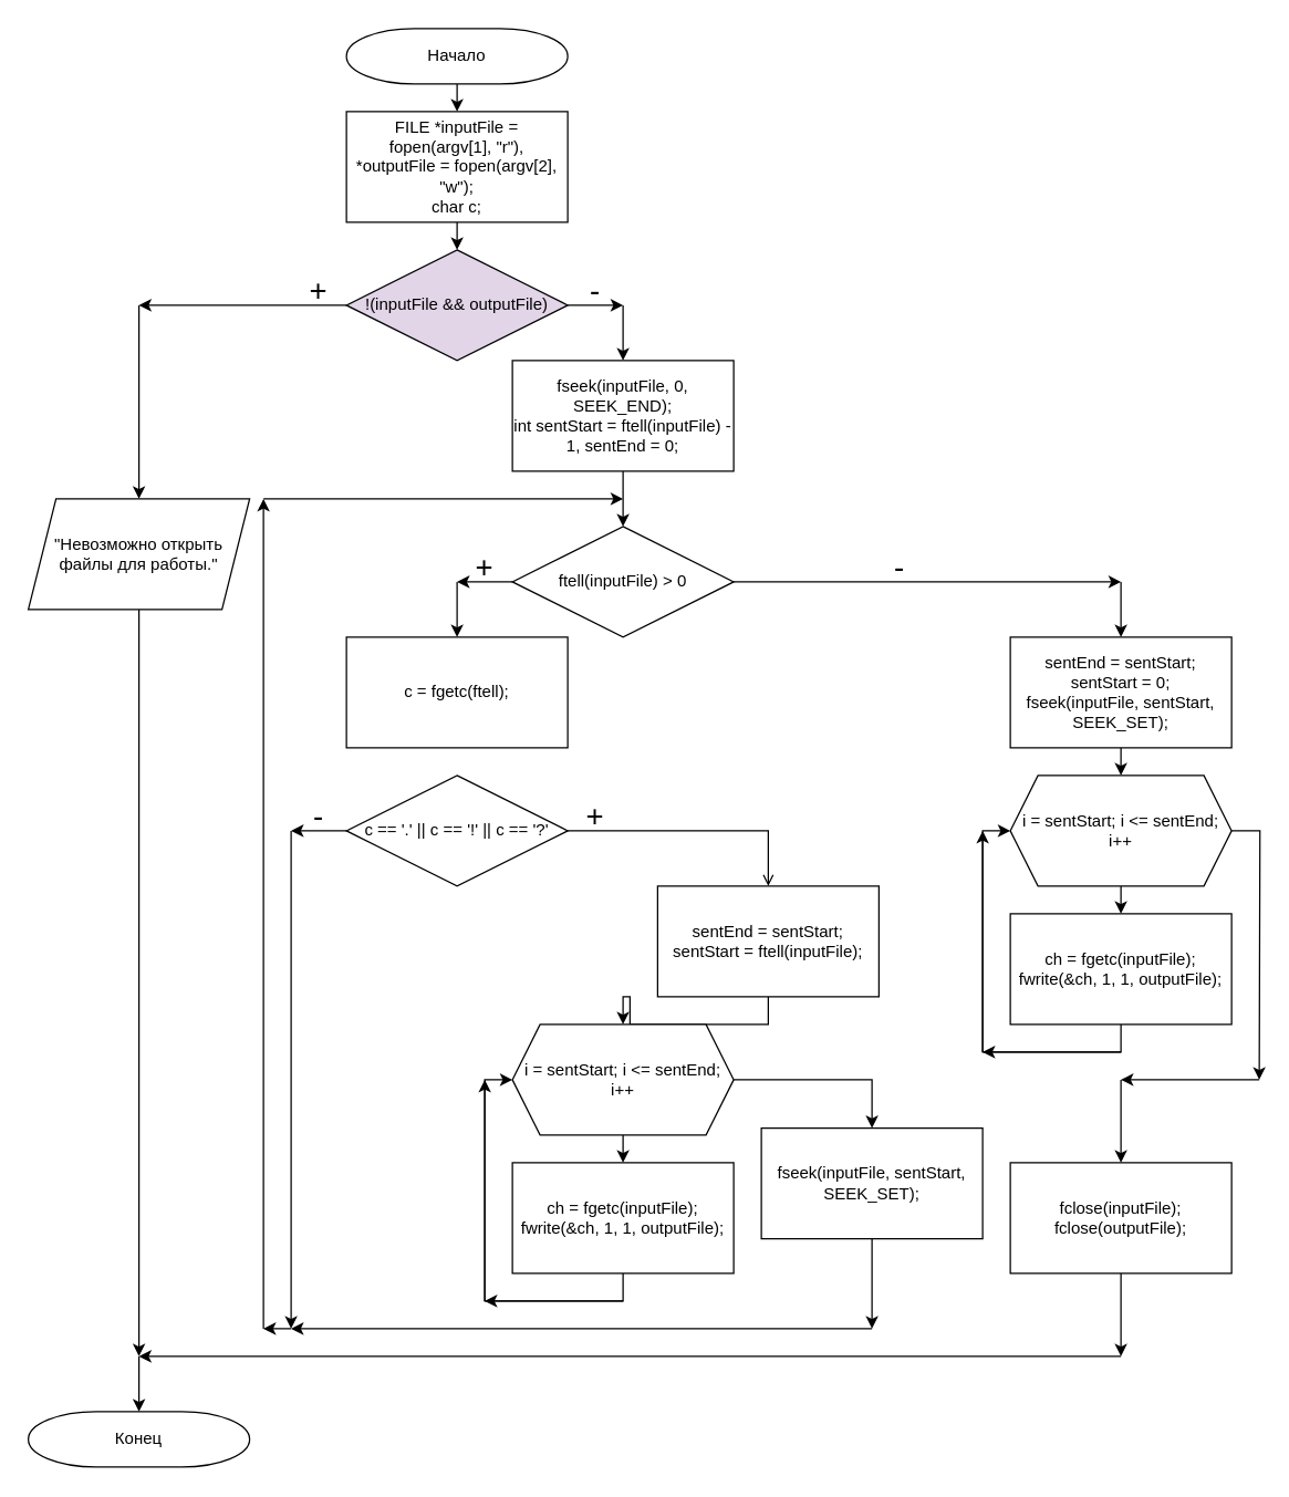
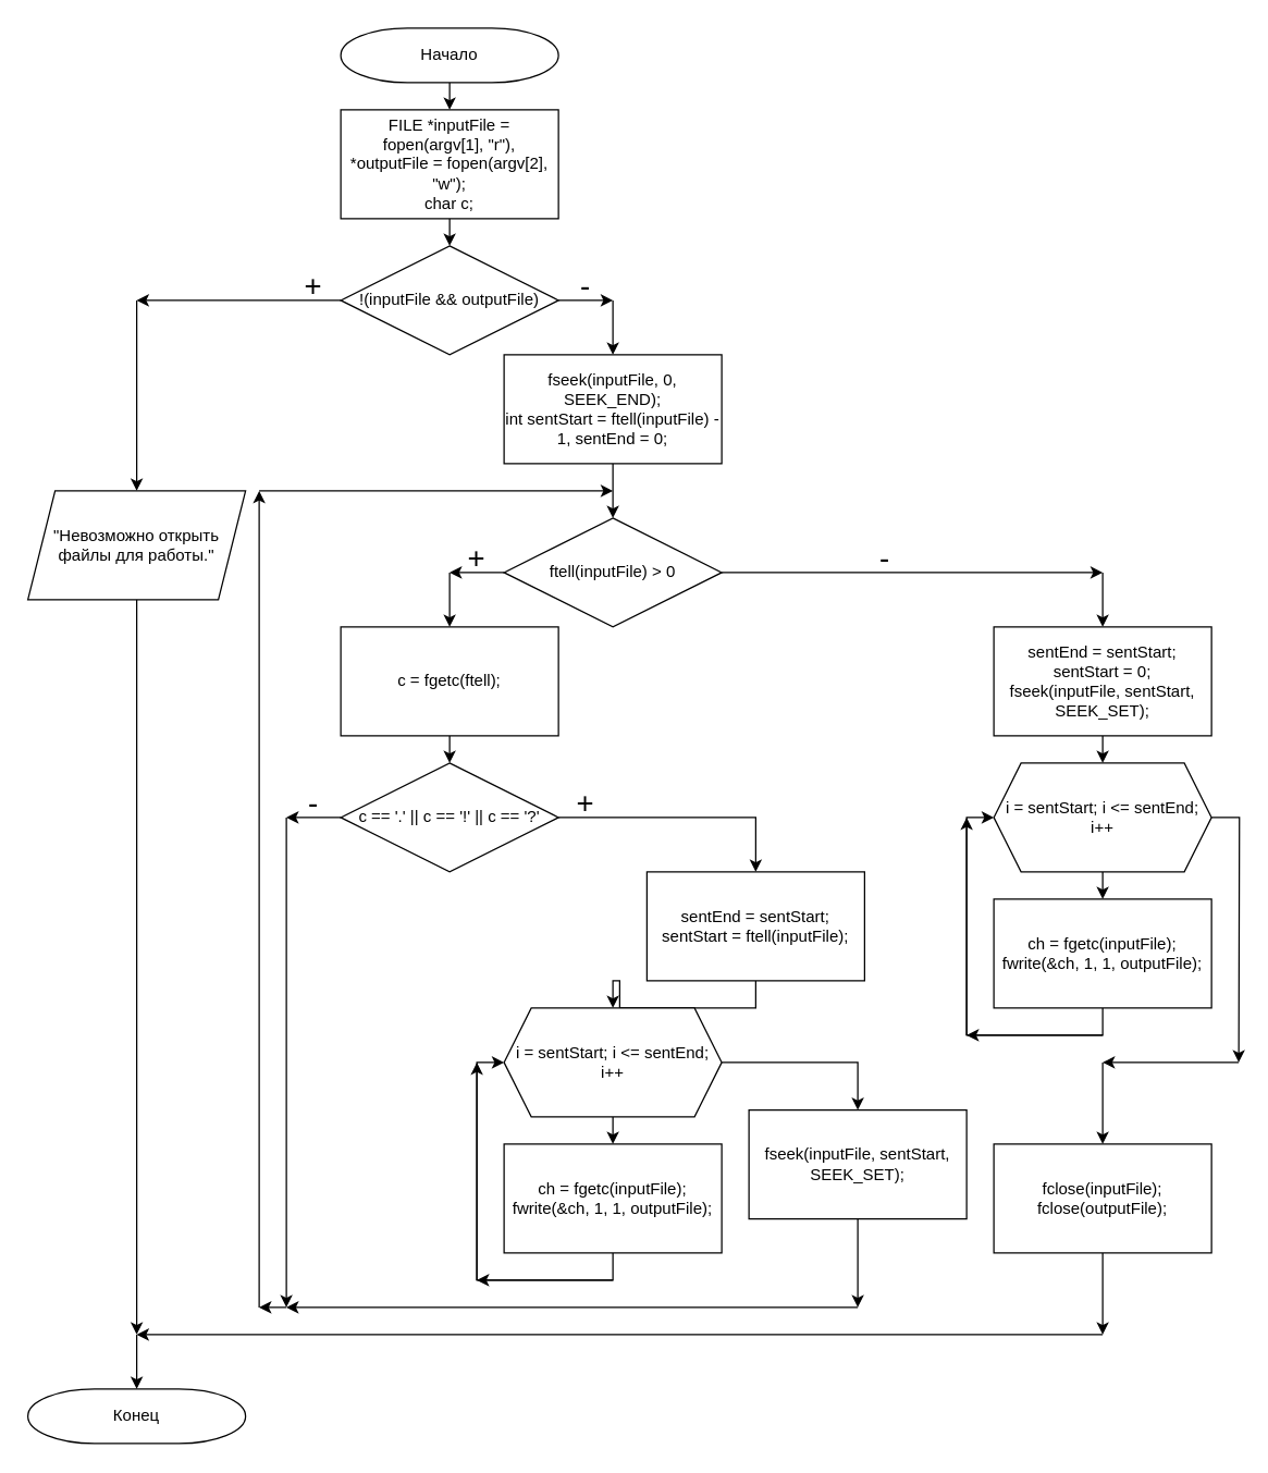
  <mxCell id="0" />
  <mxCell id="1" parent="0" />
  <mxCell id="2" style="edgeStyle=orthogonalEdgeStyle;rounded=0;orthogonalLoop=1;jettySize=auto;html=1;exitX=0.5;exitY=1;exitDx=0;exitDy=0;exitPerimeter=0;entryX=0.5;entryY=0;entryDx=0;entryDy=0;" parent="1" source="3" target="5" edge="1"><mxGeometry relative="1" as="geometry" /></mxCell>
  <mxCell id="3" value="Начало" style="strokeWidth=1;html=1;shape=mxgraph.flowchart.terminator;whiteSpace=wrap;perimeterSpacing=0;aspect=fixed;" parent="1" vertex="1"><mxGeometry x="250" width="160" height="40" as="geometry" y="20" /></mxCell>
  <mxCell id="4" style="edgeStyle=orthogonalEdgeStyle;rounded=0;orthogonalLoop=1;jettySize=auto;html=1;exitX=0.5;exitY=1;exitDx=0;exitDy=0;entryX=0.5;entryY=0;entryDx=0;entryDy=0;" parent="1" source="5" target="6" edge="1"><mxGeometry relative="1" as="geometry" /></mxCell>
  <mxCell id="5" value="&lt;div&gt;FILE *inputFile = fopen(argv[1], &quot;r&quot;),&lt;/div&gt;&lt;div&gt;&lt;span&gt;*outputFile = fopen(argv[2], &quot;w&quot;);&lt;/span&gt;&lt;/div&gt;&lt;div&gt;char c;&lt;/div&gt;" style="rounded=0;whiteSpace=wrap;html=1;" parent="1" vertex="1"><mxGeometry x="250" y="80" width="160" height="80" as="geometry" /></mxCell>
- <mxCell id="6" value="!(inputFile &amp;amp;&amp;amp; outputFile)" style="rhombus;whiteSpace=wrap;html=1;strokeWidth=1;fillColor=#e1d5e7;" parent="1" vertex="1"><mxGeometry x="250" y="180" width="160" height="80" as="geometry" /></mxCell>
+ <mxCell id="6" value="!(inputFile &amp;amp;&amp;amp; outputFile)" style="rhombus;whiteSpace=wrap;html=1;strokeWidth=1;" parent="1" vertex="1"><mxGeometry x="250" y="180" width="160" height="80" as="geometry" /></mxCell>
  <mxCell id="7" value="&quot;Невозможно открыть файлы для работы.&quot;" style="shape=parallelogram;perimeter=parallelogramPerimeter;whiteSpace=wrap;html=1;fixedSize=1;" parent="1" vertex="1"><mxGeometry x="20" y="360" width="160" height="80" as="geometry" /></mxCell>
  <mxCell id="8" value="" style="endArrow=classic;html=1;entryX=0.5;entryY=0;entryDx=0;entryDy=0;" parent="1" target="7" edge="1"><mxGeometry width="50" height="50" relative="1" as="geometry"><mxPoint y="220" as="sourcePoint" x="100" /><mxPoint x="600" y="150" as="targetPoint" /></mxGeometry></mxCell>
  <mxCell id="9" value="" style="endArrow=classic;html=1;exitX=0;exitY=0.5;exitDx=0;exitDy=0;" parent="1" source="6" edge="1"><mxGeometry width="50" height="50" relative="1" as="geometry"><mxPoint x="550" y="200" as="sourcePoint" /><mxPoint y="220" as="targetPoint" x="100" /></mxGeometry></mxCell>
  <mxCell id="10" value="" style="endArrow=classic;html=1;exitX=1;exitY=0.5;exitDx=0;exitDy=0;" parent="1" source="6" edge="1"><mxGeometry width="50" height="50" relative="1" as="geometry"><mxPoint x="550" y="200" as="sourcePoint" /><mxPoint x="450" y="220" as="targetPoint" /></mxGeometry></mxCell>
  <mxCell id="11" value="" style="endArrow=classic;html=1;entryX=0.5;entryY=0;entryDx=0;entryDy=0;" parent="1" target="17" edge="1"><mxGeometry width="50" height="50" relative="1" as="geometry"><mxPoint x="450" y="220" as="sourcePoint" /><mxPoint x="450" y="260" as="targetPoint" /></mxGeometry></mxCell>
  <mxCell id="12" value="&lt;font style=&quot;font-size: 22px&quot;&gt;+&lt;/font&gt;" style="text;html=1;strokeColor=none;fillColor=none;align=center;verticalAlign=middle;whiteSpace=wrap;rounded=0;" parent="1" vertex="1"><mxGeometry x="210" y="200" width="40" height="20" as="geometry" /></mxCell>
  <mxCell id="13" value="&lt;font style=&quot;font-size: 22px&quot;&gt;-&lt;/font&gt;" style="text;html=1;strokeColor=none;fillColor=none;align=center;verticalAlign=middle;whiteSpace=wrap;rounded=0;" parent="1" vertex="1"><mxGeometry x="410" y="200" width="40" height="20" as="geometry" /></mxCell>
  <mxCell id="14" value="" style="endArrow=classic;html=1;exitX=0.5;exitY=1;exitDx=0;exitDy=0;" parent="1" source="7" edge="1"><mxGeometry width="50" height="50" relative="1" as="geometry"><mxPoint x="180" y="550" as="sourcePoint" /><mxPoint y="980" as="targetPoint" x="100" /></mxGeometry></mxCell>
  <mxCell id="15" value="" style="endArrow=classic;html=1;entryX=0.5;entryY=0;entryDx=0;entryDy=0;entryPerimeter=0;" parent="1" target="16" edge="1"><mxGeometry width="50" height="50" relative="1" as="geometry"><mxPoint y="980" as="sourcePoint" x="100" /><mxPoint x="0" y="970" as="targetPoint" /></mxGeometry></mxCell>
  <mxCell id="16" value="Конец" style="strokeWidth=1;html=1;shape=mxgraph.flowchart.terminator;whiteSpace=wrap;perimeterSpacing=0;aspect=fixed;" parent="1" vertex="1"><mxGeometry x="20" y="1020" width="160" height="40" as="geometry" /></mxCell>
  <mxCell id="17" value="&lt;div&gt;fseek(inputFile, 0, SEEK_END);&lt;/div&gt;&lt;div&gt;int sentStart = ftell(inputFile) - 1, sentEnd = 0;&lt;/div&gt;" style="rounded=0;whiteSpace=wrap;html=1;" parent="1" vertex="1"><mxGeometry x="370" y="260" width="160" height="80" as="geometry" /></mxCell>
  <mxCell id="18" value="" style="endArrow=classic;html=1;exitX=0.5;exitY=1;exitDx=0;exitDy=0;" parent="1" source="17" edge="1"><mxGeometry width="50" height="50" relative="1" as="geometry"><mxPoint x="390" y="550" as="sourcePoint" /><mxPoint x="450" y="380" as="targetPoint" /></mxGeometry></mxCell>
+ <mxCell id="19" style="edgeStyle=orthogonalEdgeStyle;rounded=0;orthogonalLoop=1;jettySize=auto;html=1;exitX=0.5;exitY=1;exitDx=0;exitDy=0;entryX=0.5;entryY=0;entryDx=0;entryDy=0;" parent="1" source="20" target="22" edge="1"><mxGeometry relative="1" as="geometry" /></mxCell>
  <mxCell id="20" value="c = fgetc(ftell);" style="rounded=0;whiteSpace=wrap;html=1;" parent="1" vertex="1"><mxGeometry x="250" y="460" width="160" height="80" as="geometry" /></mxCell>
- <mxCell id="21" style="edgeStyle=orthogonalEdgeStyle;rounded=0;orthogonalLoop=1;jettySize=auto;html=1;exitX=1;exitY=0.5;exitDx=0;exitDy=0;entryX=0.5;entryY=0;entryDx=0;entryDy=0;endArrow=open;" edge="1" parent="1" source="22" target="24"><mxGeometry relative="1" as="geometry" /></mxCell>
+ <mxCell id="21" style="edgeStyle=orthogonalEdgeStyle;rounded=0;orthogonalLoop=1;jettySize=auto;html=1;exitX=1;exitY=0.5;exitDx=0;exitDy=0;entryX=0.5;entryY=0;entryDx=0;entryDy=0;" edge="1" parent="1" source="22" target="24"><mxGeometry relative="1" as="geometry" /></mxCell>
  <mxCell id="22" value="c == '.' || c == '!' || c == '?'" style="rhombus;whiteSpace=wrap;html=1;strokeWidth=1;" parent="1" vertex="1"><mxGeometry x="250" y="560" width="160" height="80" as="geometry" /></mxCell>
  <mxCell id="23" style="edgeStyle=orthogonalEdgeStyle;rounded=0;orthogonalLoop=1;jettySize=auto;html=1;exitX=0.5;exitY=1;exitDx=0;exitDy=0;entryX=0.5;entryY=0;entryDx=0;entryDy=0;" edge="1" parent="1" source="24" target="27"><mxGeometry relative="1" as="geometry" /></mxCell>
  <mxCell id="24" value="&lt;div&gt;sentEnd = sentStart;&lt;/div&gt;&lt;div&gt;sentStart = ftell(inputFile);&lt;/div&gt;" style="rounded=0;whiteSpace=wrap;html=1;" vertex="1" parent="1"><mxGeometry x="475" y="640" width="160" height="80" as="geometry" /></mxCell>
  <mxCell id="25" style="edgeStyle=orthogonalEdgeStyle;rounded=0;orthogonalLoop=1;jettySize=auto;html=1;exitX=1;exitY=0.5;exitDx=0;exitDy=0;entryX=0.5;entryY=0;entryDx=0;entryDy=0;" edge="1" parent="1" source="27" target="31"><mxGeometry relative="1" as="geometry" /></mxCell>
  <mxCell id="26" style="edgeStyle=orthogonalEdgeStyle;rounded=0;orthogonalLoop=1;jettySize=auto;html=1;exitX=0.5;exitY=1;exitDx=0;exitDy=0;entryX=0.5;entryY=0;entryDx=0;entryDy=0;" edge="1" parent="1" source="27" target="30"><mxGeometry relative="1" as="geometry" /></mxCell>
  <mxCell id="27" value="i = sentStart; i &amp;lt;= sentEnd; i++" style="shape=hexagon;perimeter=hexagonPerimeter2;whiteSpace=wrap;html=1;fixedSize=1;" vertex="1" parent="1"><mxGeometry x="370" y="740" width="160" height="80" as="geometry" /></mxCell>
  <mxCell id="28" value="&lt;font style=&quot;font-size: 22px&quot;&gt;+&lt;/font&gt;" style="text;html=1;strokeColor=none;fillColor=none;align=center;verticalAlign=middle;whiteSpace=wrap;rounded=0;" vertex="1" parent="1"><mxGeometry x="410" y="580" width="40" height="20" as="geometry" /></mxCell>
  <mxCell id="29" style="edgeStyle=orthogonalEdgeStyle;rounded=0;orthogonalLoop=1;jettySize=auto;html=1;exitX=0.5;exitY=1;exitDx=0;exitDy=0;entryX=0;entryY=0.5;entryDx=0;entryDy=0;" edge="1" parent="1" source="30" target="27"><mxGeometry relative="1" as="geometry" /></mxCell>
  <mxCell id="30" value="ch = fgetc(inputFile);&lt;br&gt;fwrite(&amp;amp;ch, 1, 1, outputFile);" style="rounded=0;whiteSpace=wrap;html=1;" vertex="1" parent="1"><mxGeometry x="370" y="840" width="160" height="80" as="geometry" /></mxCell>
  <mxCell id="31" value="fseek(inputFile, sentStart, SEEK_SET);" style="rounded=0;whiteSpace=wrap;html=1;" vertex="1" parent="1"><mxGeometry x="550" y="815" width="160" height="80" as="geometry" /></mxCell>
  <mxCell id="32" value="" style="endArrow=classic;html=1;" edge="1" parent="1"><mxGeometry width="50" height="50" relative="1" as="geometry"><mxPoint x="450" y="940" as="sourcePoint" /><mxPoint x="350" y="940" as="targetPoint" /></mxGeometry></mxCell>
  <mxCell id="33" value="" style="endArrow=classic;html=1;" edge="1" parent="1"><mxGeometry width="50" height="50" relative="1" as="geometry"><mxPoint x="350" y="940" as="sourcePoint" /><mxPoint x="350" y="780" as="targetPoint" /></mxGeometry></mxCell>
  <mxCell id="34" value="" style="endArrow=classic;html=1;exitX=0.5;exitY=1;exitDx=0;exitDy=0;" edge="1" parent="1" source="31"><mxGeometry width="50" height="50" relative="1" as="geometry"><mxPoint x="160" y="940" as="sourcePoint" /><mxPoint x="630" y="960" as="targetPoint" /></mxGeometry></mxCell>
  <mxCell id="35" value="" style="endArrow=classic;html=1;" edge="1" parent="1"><mxGeometry width="50" height="50" relative="1" as="geometry"><mxPoint x="630" y="960" as="sourcePoint" /><mxPoint x="210" y="960" as="targetPoint" /></mxGeometry></mxCell>
  <mxCell id="36" value="" style="endArrow=classic;html=1;exitX=0;exitY=0.5;exitDx=0;exitDy=0;" edge="1" parent="1" source="22"><mxGeometry width="50" height="50" relative="1" as="geometry"><mxPoint x="160" y="940" as="sourcePoint" /><mxPoint x="210" y="600" as="targetPoint" /></mxGeometry></mxCell>
  <mxCell id="37" value="" style="endArrow=classic;html=1;" edge="1" parent="1"><mxGeometry width="50" height="50" relative="1" as="geometry"><mxPoint x="210" y="600" as="sourcePoint" /><mxPoint x="210" y="960" as="targetPoint" /></mxGeometry></mxCell>
  <mxCell id="38" value="" style="endArrow=classic;html=1;" edge="1" parent="1"><mxGeometry width="50" height="50" relative="1" as="geometry"><mxPoint x="210" y="960" as="sourcePoint" /><mxPoint x="190" y="960" as="targetPoint" /><Array as="points" /></mxGeometry></mxCell>
  <mxCell id="39" value="" style="endArrow=classic;html=1;" edge="1" parent="1"><mxGeometry width="50" height="50" relative="1" as="geometry"><mxPoint x="190" y="960" as="sourcePoint" /><mxPoint x="190" y="360" as="targetPoint" /></mxGeometry></mxCell>
  <mxCell id="40" value="ftell(inputFile) &amp;gt; 0" style="rhombus;whiteSpace=wrap;html=1;strokeWidth=1;" vertex="1" parent="1"><mxGeometry x="370" y="380" width="160" height="80" as="geometry" /></mxCell>
  <mxCell id="41" value="" style="endArrow=classic;html=1;exitX=0;exitY=0.5;exitDx=0;exitDy=0;" edge="1" parent="1" source="40"><mxGeometry width="50" height="50" relative="1" as="geometry"><mxPoint x="280" y="660" as="sourcePoint" /><mxPoint x="330" y="420" as="targetPoint" /></mxGeometry></mxCell>
  <mxCell id="42" value="" style="endArrow=classic;html=1;entryX=0.5;entryY=0;entryDx=0;entryDy=0;" edge="1" parent="1" target="20"><mxGeometry width="50" height="50" relative="1" as="geometry"><mxPoint x="330" y="420" as="sourcePoint" /><mxPoint x="330" y="610" as="targetPoint" /></mxGeometry></mxCell>
  <mxCell id="43" value="" style="endArrow=classic;html=1;" edge="1" parent="1"><mxGeometry width="50" height="50" relative="1" as="geometry"><mxPoint x="190" y="360" as="sourcePoint" /><mxPoint x="450" y="360" as="targetPoint" /></mxGeometry></mxCell>
  <mxCell id="44" value="&lt;font style=&quot;font-size: 22px&quot;&gt;-&lt;/font&gt;" style="text;html=1;strokeColor=none;fillColor=none;align=center;verticalAlign=middle;whiteSpace=wrap;rounded=0;" vertex="1" parent="1"><mxGeometry x="210" y="580" width="40" height="20" as="geometry" /></mxCell>
  <mxCell id="45" value="&lt;font style=&quot;font-size: 22px&quot;&gt;+&lt;/font&gt;" style="text;html=1;strokeColor=none;fillColor=none;align=center;verticalAlign=middle;whiteSpace=wrap;rounded=0;" vertex="1" parent="1"><mxGeometry x="330" y="400" width="40" height="20" as="geometry" /></mxCell>
  <mxCell id="46" value="" style="endArrow=classic;html=1;exitX=1;exitY=0.5;exitDx=0;exitDy=0;" edge="1" parent="1" source="40"><mxGeometry width="50" height="50" relative="1" as="geometry"><mxPoint x="280" y="660" as="sourcePoint" /><mxPoint x="810" y="420" as="targetPoint" /></mxGeometry></mxCell>
  <mxCell id="47" value="&lt;font style=&quot;font-size: 22px&quot;&gt;-&lt;/font&gt;" style="text;html=1;strokeColor=none;fillColor=none;align=center;verticalAlign=middle;whiteSpace=wrap;rounded=0;" vertex="1" parent="1"><mxGeometry x="630" y="400" width="40" height="20" as="geometry" /></mxCell>
  <mxCell id="48" value="" style="endArrow=classic;html=1;entryX=0.5;entryY=0;entryDx=0;entryDy=0;" edge="1" parent="1"><mxGeometry width="50" height="50" relative="1" as="geometry"><mxPoint x="810" y="420" as="sourcePoint" /><mxPoint x="810" y="460" as="targetPoint" /></mxGeometry></mxCell>
  <mxCell id="49" style="edgeStyle=orthogonalEdgeStyle;rounded=0;orthogonalLoop=1;jettySize=auto;html=1;exitX=0.5;exitY=1;exitDx=0;exitDy=0;entryX=0.5;entryY=0;entryDx=0;entryDy=0;" edge="1" parent="1" source="50" target="53"><mxGeometry relative="1" as="geometry" /></mxCell>
  <mxCell id="50" value="&lt;div&gt;sentEnd = sentStart;&lt;/div&gt;&lt;div&gt;sentStart = 0;&lt;/div&gt;&lt;div&gt;fseek(inputFile, sentStart, SEEK_SET);&lt;br&gt;&lt;/div&gt;" style="rounded=0;whiteSpace=wrap;html=1;" vertex="1" parent="1"><mxGeometry x="730" y="460" width="160" height="80" as="geometry" /></mxCell>
  <mxCell id="51" style="edgeStyle=orthogonalEdgeStyle;rounded=0;orthogonalLoop=1;jettySize=auto;html=1;exitX=0.5;exitY=1;exitDx=0;exitDy=0;entryX=0.5;entryY=0;entryDx=0;entryDy=0;" edge="1" parent="1" source="53" target="55"><mxGeometry relative="1" as="geometry" /></mxCell>
  <mxCell id="52" style="edgeStyle=orthogonalEdgeStyle;rounded=0;orthogonalLoop=1;jettySize=auto;html=1;exitX=1;exitY=0.5;exitDx=0;exitDy=0;" edge="1" parent="1" source="53"><mxGeometry relative="1" as="geometry"><mxPoint x="910" y="780" as="targetPoint" /></mxGeometry></mxCell>
  <mxCell id="53" value="i = sentStart; i &amp;lt;= sentEnd; i++" style="shape=hexagon;perimeter=hexagonPerimeter2;whiteSpace=wrap;html=1;fixedSize=1;" vertex="1" parent="1"><mxGeometry x="730" y="560" width="160" height="80" as="geometry" /></mxCell>
  <mxCell id="54" style="edgeStyle=orthogonalEdgeStyle;rounded=0;orthogonalLoop=1;jettySize=auto;html=1;exitX=0.5;exitY=1;exitDx=0;exitDy=0;entryX=0;entryY=0.5;entryDx=0;entryDy=0;" edge="1" parent="1" source="55" target="53"><mxGeometry relative="1" as="geometry" /></mxCell>
  <mxCell id="55" value="ch = fgetc(inputFile);&lt;br&gt;fwrite(&amp;amp;ch, 1, 1, outputFile);" style="rounded=0;whiteSpace=wrap;html=1;" vertex="1" parent="1"><mxGeometry x="730" y="660" width="160" height="80" as="geometry" /></mxCell>
  <mxCell id="56" value="" style="endArrow=classic;html=1;" edge="1" parent="1"><mxGeometry width="50" height="50" relative="1" as="geometry"><mxPoint x="810" y="760" as="sourcePoint" /><mxPoint x="710" y="760" as="targetPoint" /></mxGeometry></mxCell>
  <mxCell id="57" value="" style="endArrow=classic;html=1;" edge="1" parent="1"><mxGeometry width="50" height="50" relative="1" as="geometry"><mxPoint x="710" y="760" as="sourcePoint" /><mxPoint x="710" y="600" as="targetPoint" /></mxGeometry></mxCell>
  <mxCell id="58" value="&lt;div&gt;fclose(inputFile);&lt;/div&gt;&lt;div&gt;fclose(outputFile);&lt;/div&gt;" style="rounded=0;whiteSpace=wrap;html=1;direction=east;" vertex="1" parent="1"><mxGeometry x="730" y="840" width="160" height="80" as="geometry" /></mxCell>
  <mxCell id="59" value="" style="endArrow=classic;html=1;" edge="1" parent="1"><mxGeometry width="50" height="50" relative="1" as="geometry"><mxPoint x="910" y="780" as="sourcePoint" /><mxPoint x="810" y="780" as="targetPoint" /></mxGeometry></mxCell>
  <mxCell id="60" value="" style="endArrow=classic;html=1;entryX=0.5;entryY=0;entryDx=0;entryDy=0;" edge="1" parent="1" target="58"><mxGeometry width="50" height="50" relative="1" as="geometry"><mxPoint x="810" y="780" as="sourcePoint" /><mxPoint x="330" y="590" as="targetPoint" /></mxGeometry></mxCell>
  <mxCell id="61" value="" style="endArrow=classic;html=1;exitX=0.5;exitY=1;exitDx=0;exitDy=0;" edge="1" parent="1" source="58"><mxGeometry width="50" height="50" relative="1" as="geometry"><mxPoint x="130" y="880" as="sourcePoint" /><mxPoint x="810" y="980" as="targetPoint" /></mxGeometry></mxCell>
  <mxCell id="62" value="" style="endArrow=classic;html=1;" edge="1" parent="1"><mxGeometry width="50" height="50" relative="1" as="geometry"><mxPoint x="810" y="980" as="sourcePoint" /><mxPoint y="980" as="targetPoint" x="100" /></mxGeometry></mxCell>
